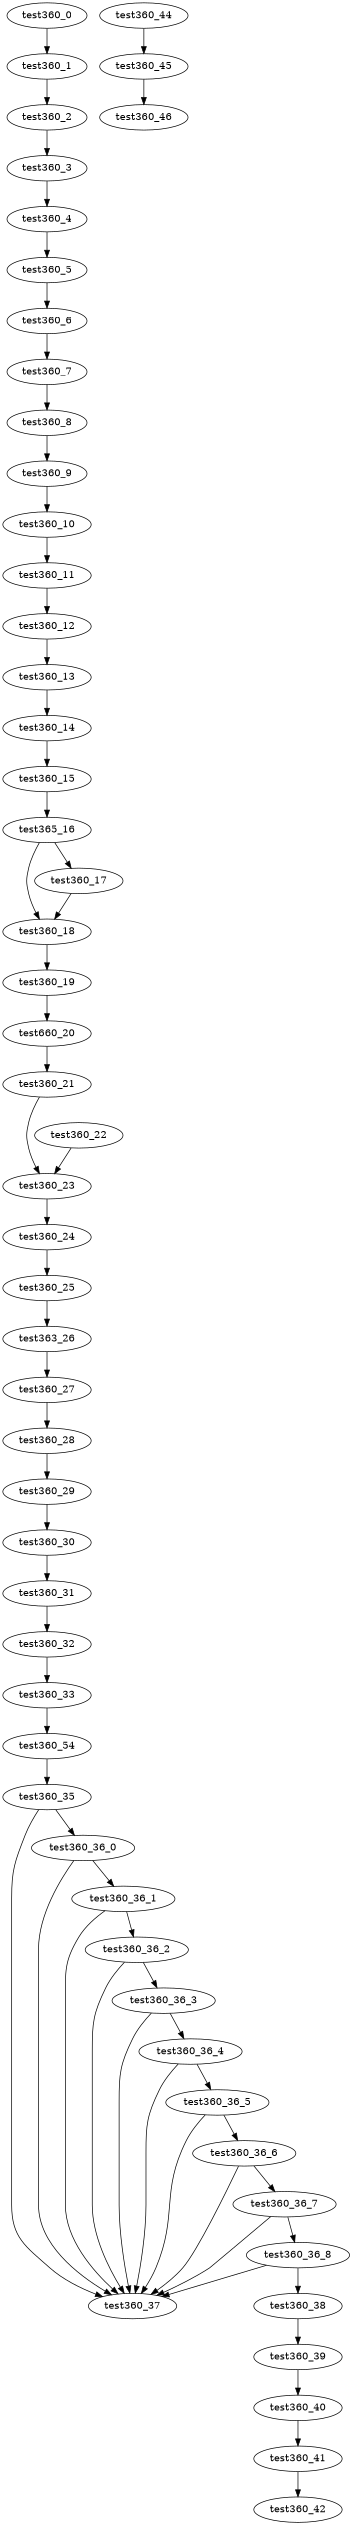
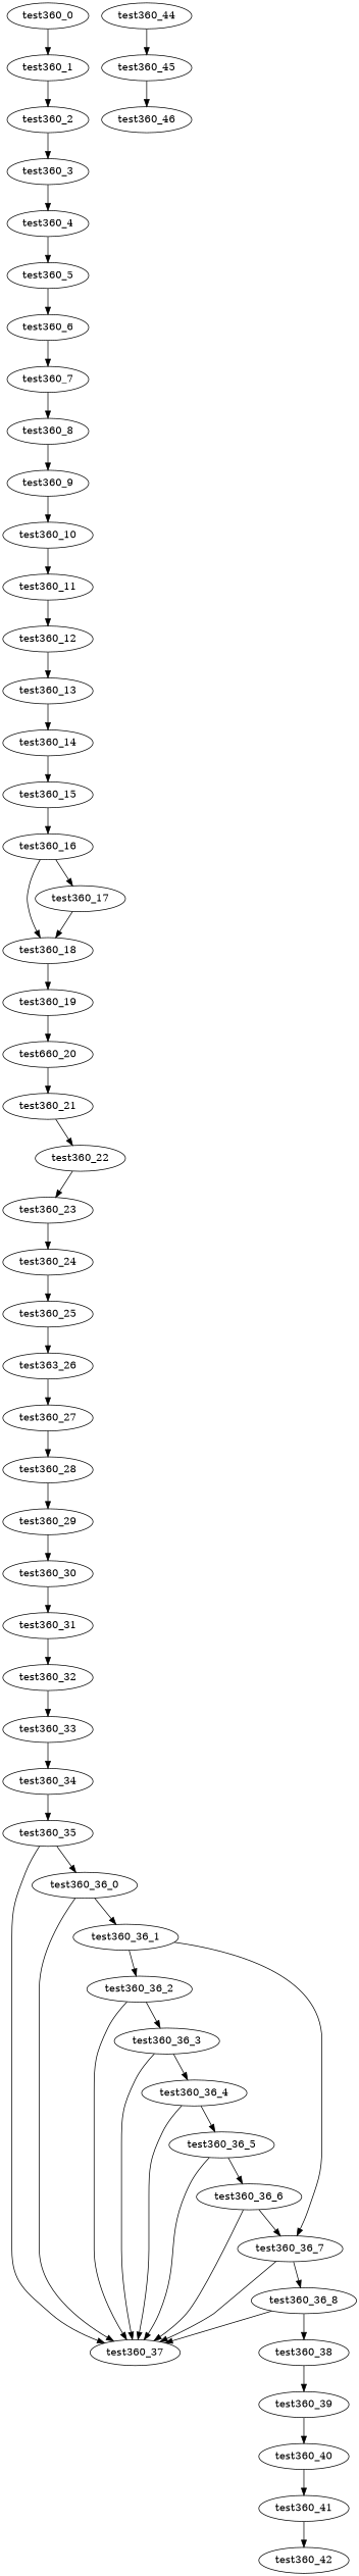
  digraph {
    test360_0
    test360_1
    test360_2
    test360_3
    test360_4
    test360_5
    test360_6
    test360_7
    test360_8
    test360_9
    test360_10
    test360_11
    test360_12
    test360_13
    test360_14
    test360_15
-   test360_16 [label=test365_16]
+   test360_16
    test360_17
    test360_18
    test360_19
    n21 [label=test660_20]
    test360_21
    test360_22
    test360_23
    test360_24
    test360_25
    n27 [label=test363_26]
    test360_27
    test360_28
    test360_29
    test360_30
    test360_31
    test360_32
    test360_33
-   test360_34 [label=test360_54]
+   test360_34
    test360_35
    test360_36_0
    test360_37
    test360_36_1
    test360_36_2
    test360_38
    test360_39
    test360_36_3
    test360_36_4
    test360_36_5
    test360_36_6
    test360_36_7
    test360_36_8
    test360_40
    test360_41
    test360_42
    test360_44
    test360_45
    test360_46
    test360_0 -> test360_1
    test360_1 -> test360_2
    test360_2 -> test360_3
    test360_3 -> test360_4
    test360_4 -> test360_5
    test360_5 -> test360_6
    test360_6 -> test360_7
    test360_7 -> test360_8
    test360_8 -> test360_9
    test360_9 -> test360_10
    test360_10 -> test360_11
    test360_11 -> test360_12
    test360_12 -> test360_13
    test360_13 -> test360_14
    test360_14 -> test360_15
    test360_15 -> test360_16
    test360_16 -> test360_17
    test360_16 -> test360_18
    test360_17 -> test360_18
    test360_18 -> test360_19
    test360_19 -> n21
    n21 -> test360_21
-   test360_21 -> test360_23
+   test360_21 -> test360_22
    test360_22 -> test360_23
    test360_23 -> test360_24
    test360_24 -> test360_25
    test360_25 -> n27
    n27 -> test360_27
    test360_27 -> test360_28
    test360_28 -> test360_29
    test360_29 -> test360_30
    test360_30 -> test360_31
    test360_31 -> test360_32
    test360_32 -> test360_33
    test360_33 -> test360_34
    test360_34 -> test360_35
    test360_35 -> test360_36_0
    test360_35 -> test360_37
    test360_36_0 -> test360_37
    test360_36_0 -> test360_36_1
-   test360_36_1 -> test360_37
+   test360_36_1 -> test360_36_7
    test360_36_1 -> test360_36_2
    test360_36_2 -> test360_37
    test360_36_2 -> test360_36_3
    test360_38 -> test360_39
    test360_39 -> test360_40
    test360_36_3 -> test360_37
    test360_36_3 -> test360_36_4
    test360_36_4 -> test360_37
    test360_36_4 -> test360_36_5
    test360_36_5 -> test360_37
    test360_36_5 -> test360_36_6
    test360_36_6 -> test360_37
    test360_36_6 -> test360_36_7
    test360_36_7 -> test360_37
    test360_36_7 -> test360_36_8
    test360_36_8 -> test360_37
    test360_36_8 -> test360_38
    test360_40 -> test360_41
    test360_41 -> test360_42
    test360_44 -> test360_45
    test360_45 -> test360_46
  }
